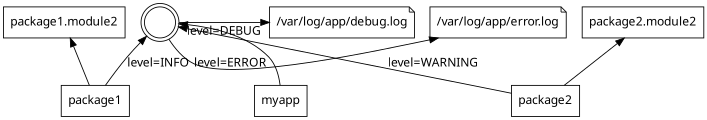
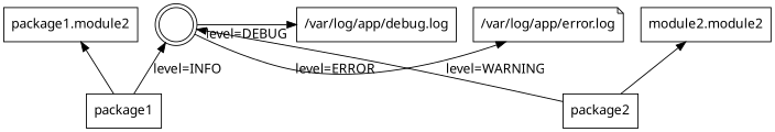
  digraph {
    fontname="Noto Sans"
    rankdir=BT
    node [fontname="Noto Sans" shape=rect]
    edge [fontname="Noto Sans"]
    "" [shape=doublecircle]
-   n2 [label="/var/log/app/debug.log" shape=note]
+   n2 [label="/var/log/app/debug.log" shape=box]
    n3 [label="/var/log/app/error.log" shape=note]
-   myapp
    package1
    "package1.module2"
    package2
-   "package2.module2"
+   "package2.module2" [label="module2.module2"]
    subgraph sub_1 {
      rank=same
      ""
      n2
      n3
    }
    "" -> n2 [label="level=DEBUG"]
    "" -> n3 [label="level=ERROR"]
-   myapp -> ""
    package1 -> "" [label="level=INFO"]
    package1 -> "package1.module2"
    package2 -> "" [label="level=WARNING"]
    package2 -> "package2.module2"
  }
